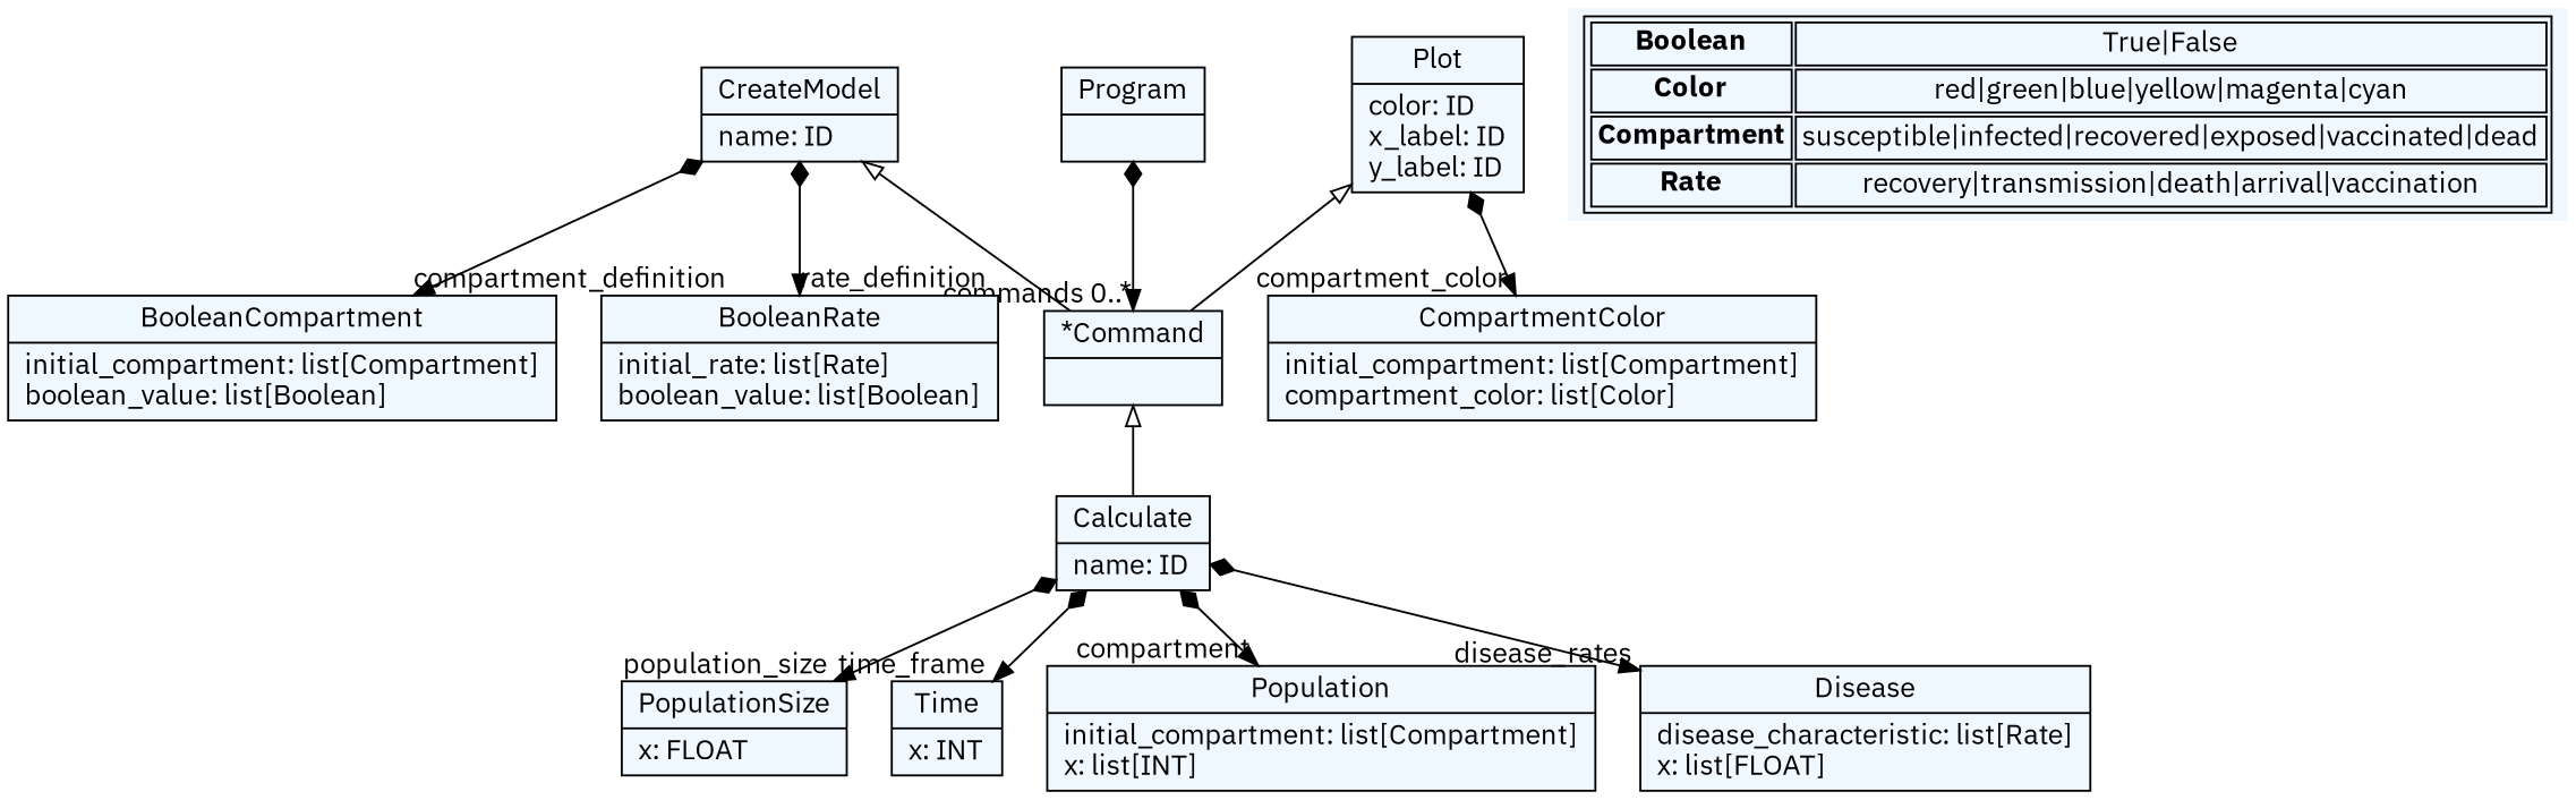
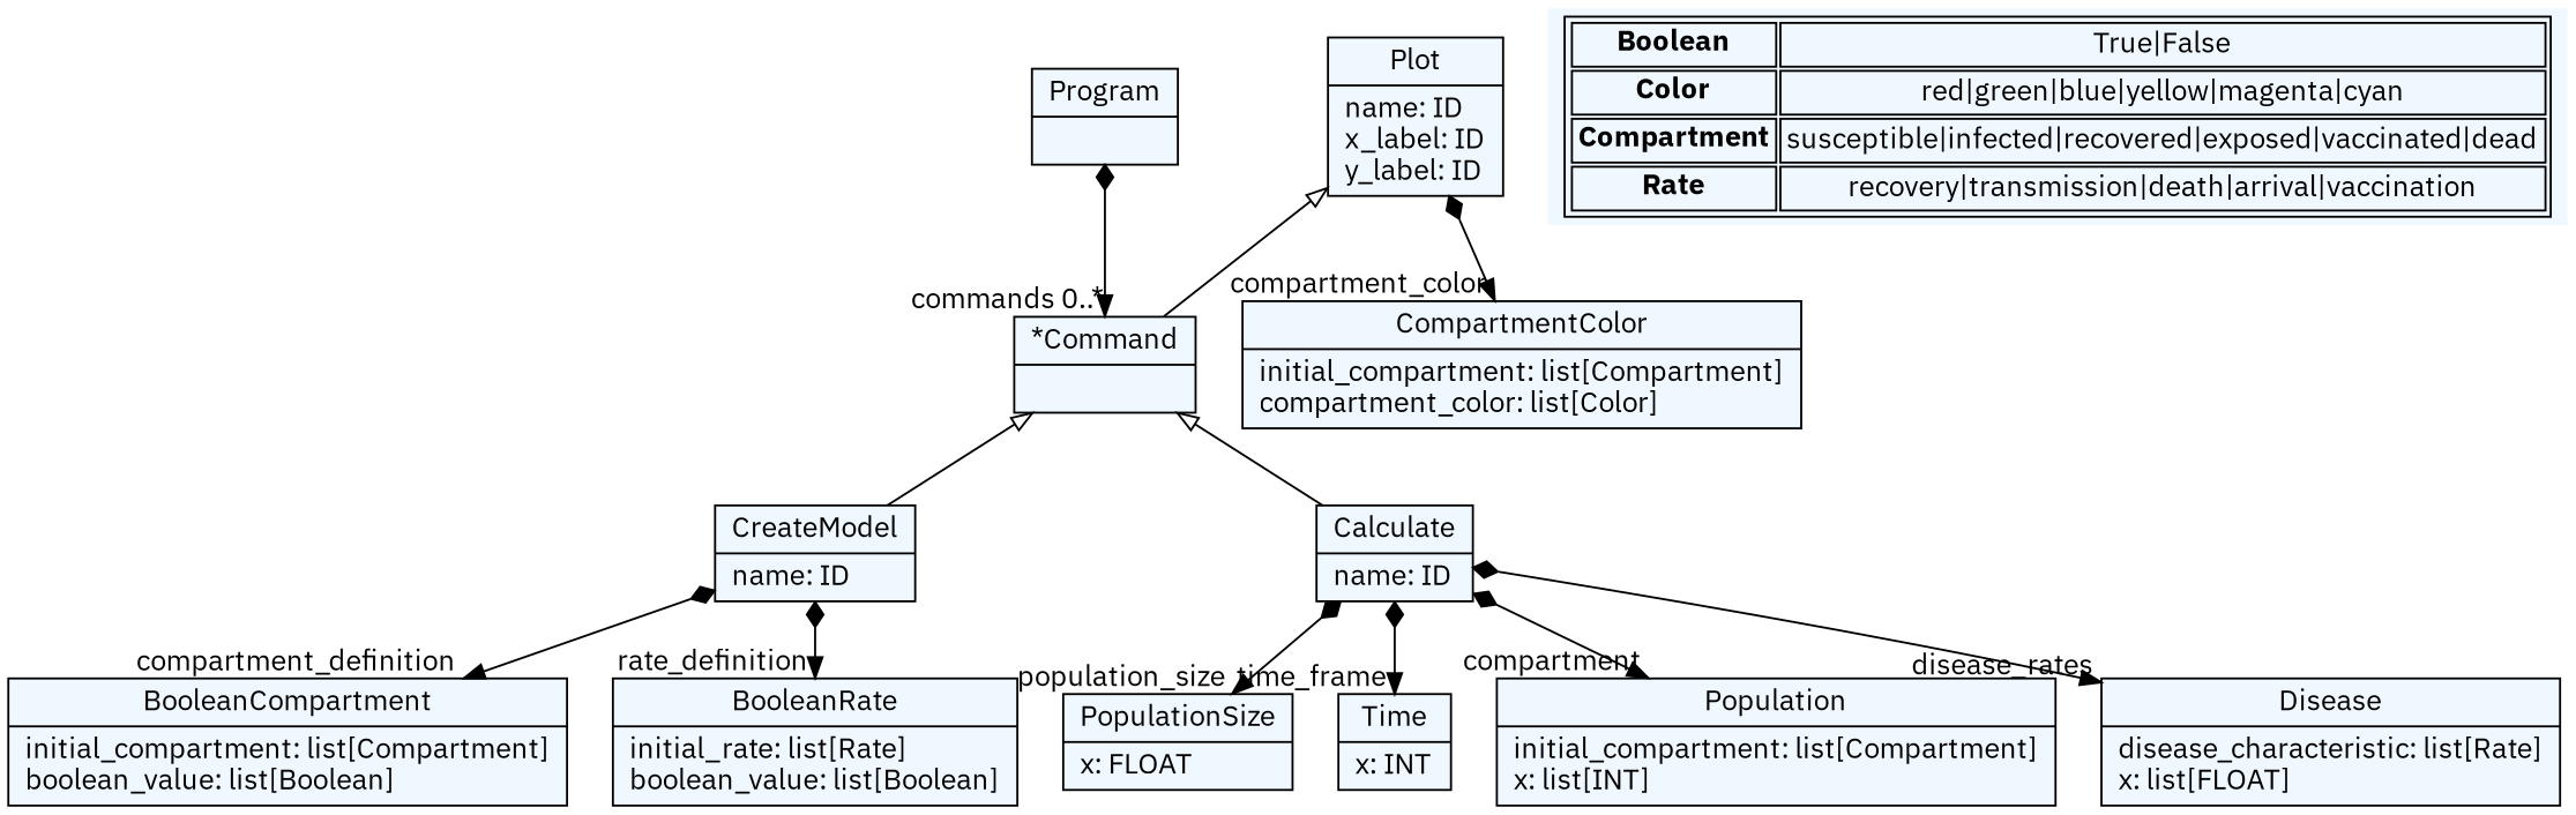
  digraph {
    fontname="IBM Plex Sans"
    fontsize=8
    nodesep=0.3
    node [fillcolor=aliceblue fontname="IBM Plex Sans" shape=record style=filled]
    edge [arrowtail=diamond dir=both fontname="IBM Plex Sans"]
    n1 [label="{Program|}"]
    n2 [label="{*Command|}"]
    n3 [label="{CreateModel|name: ID\l}"]
    n4 [label="{Calculate|name: ID\l}"]
    n5 [label="{BooleanCompartment|initial_compartment: list[Compartment]\lboolean_value: list[Boolean]\l}"]
    n6 [label="{BooleanRate|initial_rate: list[Rate]\lboolean_value: list[Boolean]\l}"]
    n7 [label="{PopulationSize|x: FLOAT\l}"]
    n8 [label="{Time|x: INT\l}"]
    n9 [label="{Population|initial_compartment: list[Compartment]\lx: list[INT]\l}"]
    n10 [label="{Disease|disease_characteristic: list[Rate]\lx: list[FLOAT]\l}"]
-   n11 [label="{Plot|color: ID\lx_label: ID\ly_label: ID\l}"]
+   n11 [label="{Plot|name: ID\lx_label: ID\ly_label: ID\l}"]
    n12 [label="{CompartmentColor|initial_compartment: list[Compartment]\lcompartment_color: list[Color]\l}"]
    n13 [label=< <table> 	<tr> 		<td><b>Boolean</b></td><td>True|False</td> 	</tr> 	<tr> 		<td><b>Color</b></td><td>red|green|blue|yellow|magenta|cyan</td> 	</tr> 	<tr> 		<td><b>Compartment</b></td><td>susceptible|infected|recovered|exposed|vaccinated|dead</td> 	</tr> 	<tr> 		<td><b>Rate</b></td><td>recovery|transmission|death|arrival|vaccination</td> 	</tr> </table> > shape=plaintext]
    n1 -> n2 [headlabel="commands 0..*"]
-   n3 -> n2 [arrowtail=empty dir=back]
+   n2 -> n3 [arrowtail=empty dir=back]
    n2 -> n4 [arrowtail=empty dir=back]
    n3 -> n5 [headlabel="compartment_definition "]
    n3 -> n6 [headlabel="rate_definition "]
    n4 -> n7 [headlabel="population_size "]
    n4 -> n8 [headlabel="time_frame "]
    n4 -> n9 [headlabel="compartment "]
    n4 -> n10 [headlabel="disease_rates "]
    n11 -> n2 [arrowtail=empty dir=back]
    n11 -> n12 [headlabel="compartment_color "]
  }
